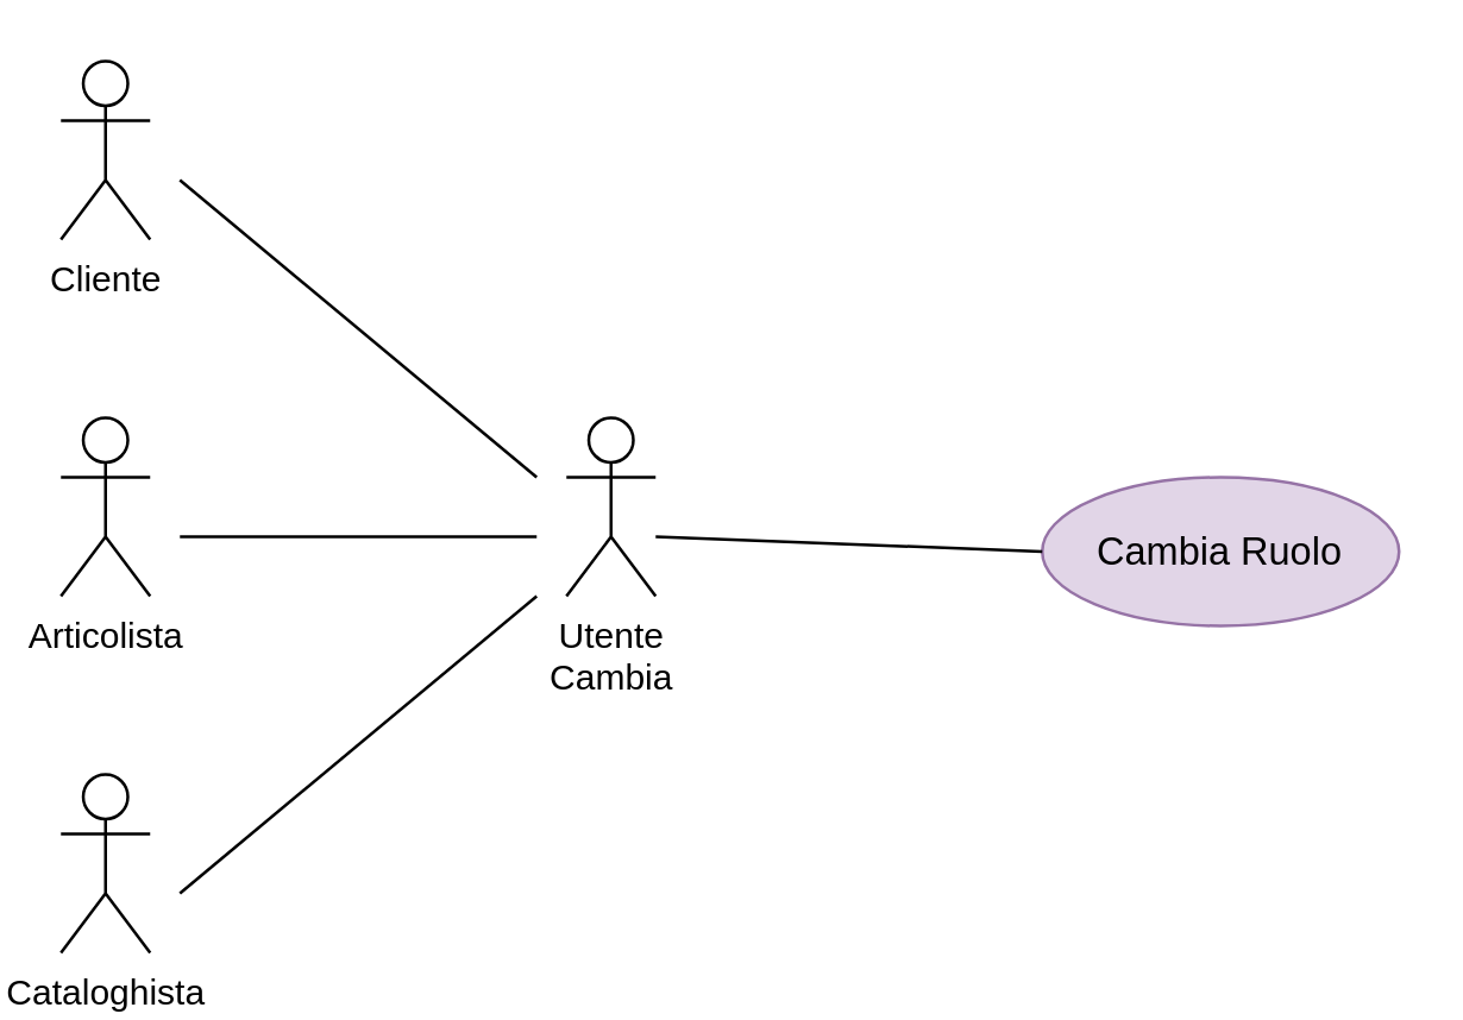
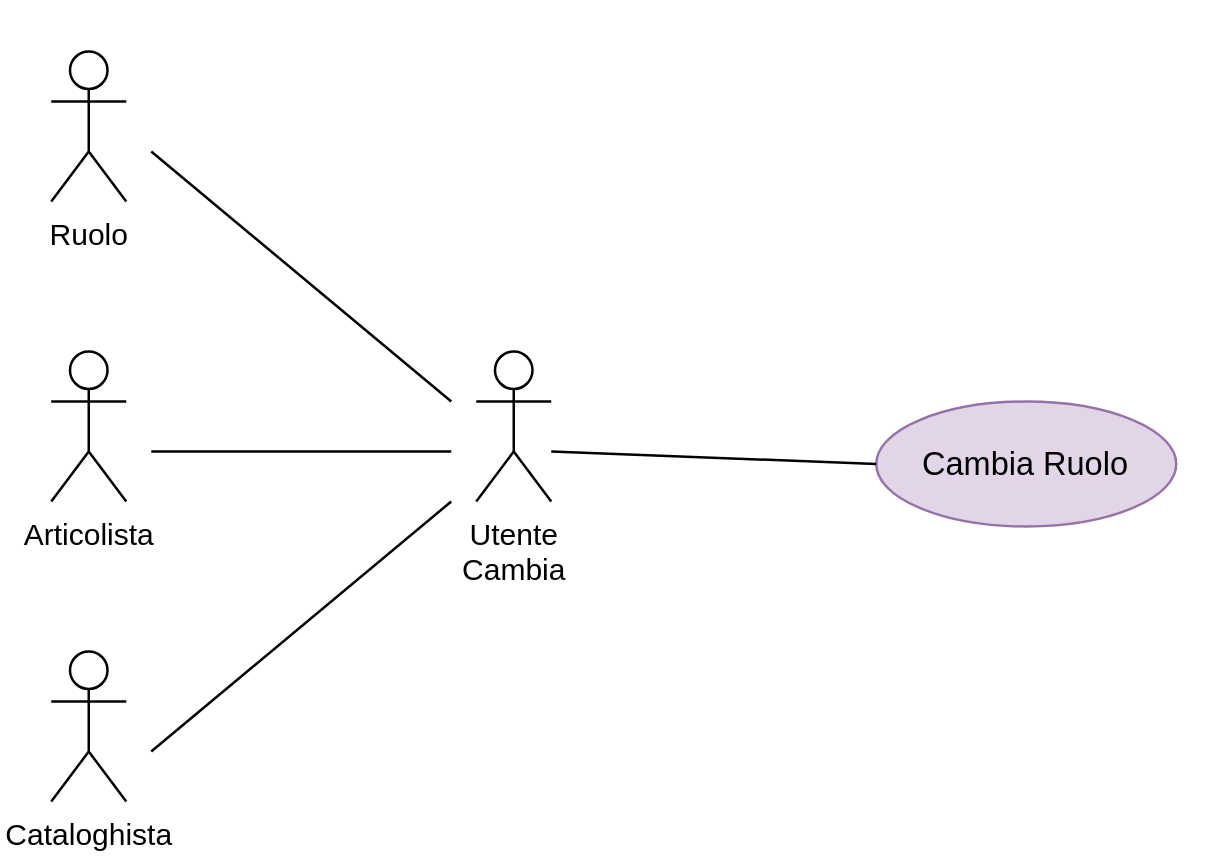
  <mxCell id="0" />
  <mxCell id="1" parent="0" />
- <mxCell id="2" value="Cliente" style="shape=umlActor;verticalLabelPosition=bottom;verticalAlign=top;html=1;outlineConnect=0;" parent="1" vertex="1"><mxGeometry x="20" y="20" width="30" height="60" as="geometry" /></mxCell>
+ <mxCell id="2" value="Ruolo" style="shape=umlActor;verticalLabelPosition=bottom;verticalAlign=top;html=1;outlineConnect=0;" parent="1" vertex="1"><mxGeometry x="20" y="20" width="30" height="60" as="geometry" /></mxCell>
  <mxCell id="3" value="Articolista" style="shape=umlActor;verticalLabelPosition=bottom;verticalAlign=top;html=1;outlineConnect=0;" parent="1" vertex="1"><mxGeometry x="20" y="140" width="30" height="60" as="geometry" /></mxCell>
  <mxCell id="4" value="Cataloghista" style="shape=umlActor;verticalLabelPosition=bottom;verticalAlign=top;html=1;outlineConnect=0;" parent="1" vertex="1"><mxGeometry x="20" y="260" width="30" height="60" as="geometry" /></mxCell>
  <mxCell id="5" value="Utente &lt;br&gt;Cambia" style="shape=umlActor;verticalLabelPosition=bottom;verticalAlign=top;html=1;outlineConnect=0;" parent="1" vertex="1"><mxGeometry x="190" y="140" width="30" height="60" as="geometry" /></mxCell>
  <mxCell id="6" value="" style="endArrow=none;html=1;rounded=0;" parent="1" edge="1"><mxGeometry width="50" height="50" relative="1" as="geometry"><mxPoint x="60" y="300" as="sourcePoint" /><mxPoint x="180" y="200" as="targetPoint" /></mxGeometry></mxCell>
  <mxCell id="7" value="" style="endArrow=none;html=1;rounded=0;" parent="1" edge="1"><mxGeometry width="50" height="50" relative="1" as="geometry"><mxPoint x="180" y="180" as="sourcePoint" /><mxPoint x="60" y="180" as="targetPoint" /></mxGeometry></mxCell>
  <mxCell id="8" value="" style="endArrow=none;html=1;rounded=0;" parent="1" edge="1"><mxGeometry width="50" height="50" relative="1" as="geometry"><mxPoint x="180" y="160" as="sourcePoint" /><mxPoint x="60" y="60" as="targetPoint" /></mxGeometry></mxCell>
  <mxCell id="9" value="&lt;font style=&quot;font-size: 13px&quot;&gt;Cambia Ruolo&lt;/font&gt;" style="ellipse;whiteSpace=wrap;html=1;fillColor=#e1d5e7;strokeColor=#9673a6;" parent="1" vertex="1"><mxGeometry x="350" y="160" width="120" height="50" as="geometry" /></mxCell>
  <mxCell id="10" value="" style="endArrow=none;html=1;rounded=0;fontSize=13;exitX=0;exitY=0.5;exitDx=0;exitDy=0;" parent="1" source="9" edge="1"><mxGeometry width="50" height="50" relative="1" as="geometry"><mxPoint x="350" y="330" as="sourcePoint" /><mxPoint x="220" y="180" as="targetPoint" /></mxGeometry></mxCell>
